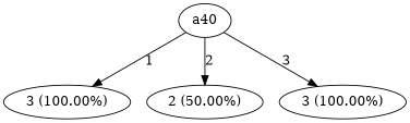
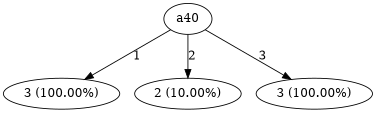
  digraph {
    node [shape=oval]
    n1 [label=a40]
    n2 [label="3 (100.00%)"]
-   n3 [label="2 (50.00%)"]
+   n3 [label="2 (10.00%)"]
    n4 [label="3 (100.00%)"]
    n1 -> n2 [label=1]
    n1 -> n3 [label=2]
    n1 -> n4 [label=3]
  }
